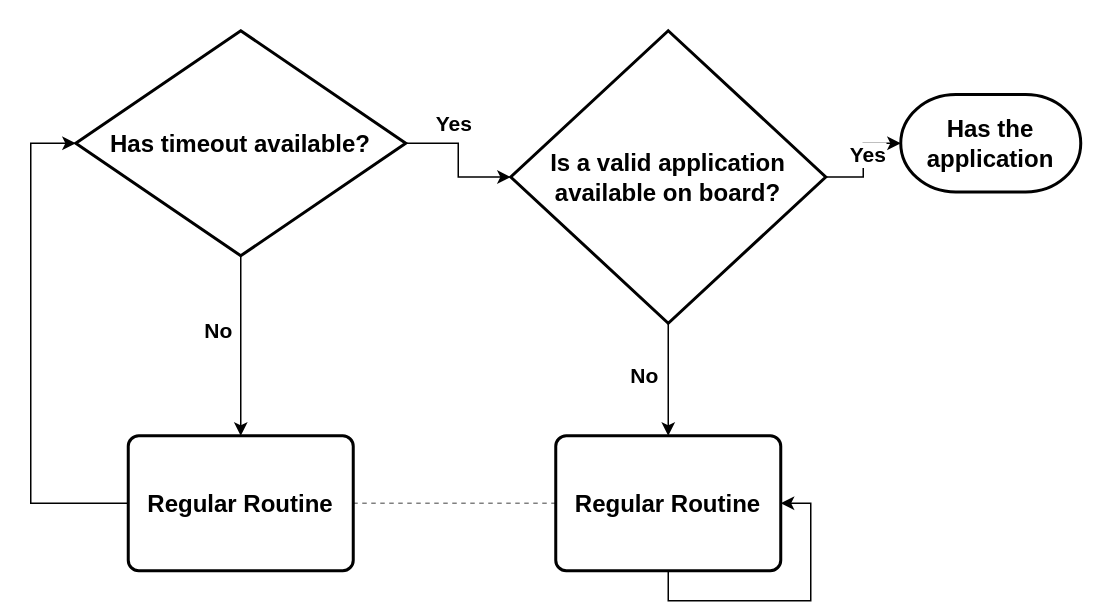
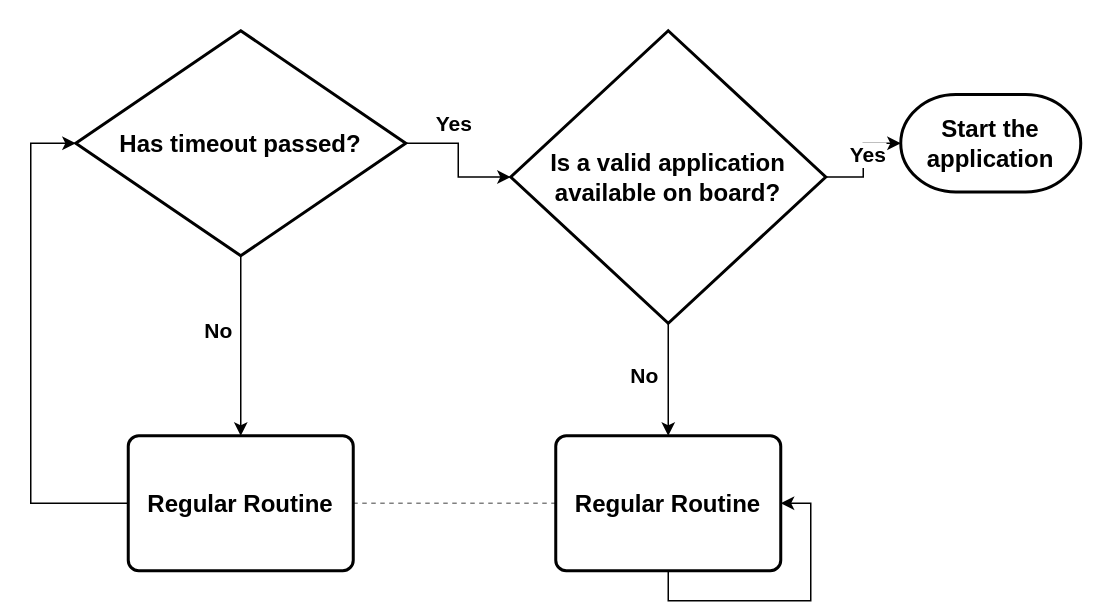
  <mxCell id="0" />
  <mxCell id="1" parent="0" />
  <mxCell id="2" style="edgeStyle=orthogonalEdgeStyle;rounded=0;orthogonalLoop=1;jettySize=auto;html=1;exitX=0.5;exitY=1;exitDx=0;exitDy=0;exitPerimeter=0;fontFamily=Helvetica;flowAnimation=0;labelBorderColor=none;" parent="1" source="4" target="6" edge="1"><mxGeometry relative="1" as="geometry" /></mxCell>
  <mxCell id="3" value="&lt;font style=&quot;font-size: 14px;&quot;&gt;No&lt;/font&gt;" style="edgeLabel;html=1;align=center;verticalAlign=middle;resizable=0;points=[];fontStyle=1;spacingLeft=0;spacingRight=30;fontFamily=Helvetica;labelBorderColor=none;" parent="2" vertex="1" connectable="0"><mxGeometry x="-0.189" y="-1" relative="1" as="geometry"><mxPoint as="offset" /></mxGeometry></mxCell>
- <mxCell id="4" value="&lt;b&gt;&lt;font style=&quot;font-size: 16px;&quot;&gt;Has timeout available?&lt;/font&gt;&lt;/b&gt;" style="strokeWidth=2;html=1;shape=mxgraph.flowchart.decision;whiteSpace=wrap;fontFamily=Helvetica;labelBorderColor=none;" parent="1" vertex="1"><mxGeometry x="50" y="20" width="220" height="150" as="geometry" /></mxCell>
+ <mxCell id="4" value="&lt;b&gt;&lt;font style=&quot;font-size: 16px;&quot;&gt;Has timeout passed?&lt;/font&gt;&lt;/b&gt;" style="strokeWidth=2;html=1;shape=mxgraph.flowchart.decision;whiteSpace=wrap;fontFamily=Helvetica;labelBorderColor=none;" parent="1" vertex="1"><mxGeometry x="50" y="20" width="220" height="150" as="geometry" /></mxCell>
  <mxCell id="5" style="edgeStyle=orthogonalEdgeStyle;rounded=0;orthogonalLoop=1;jettySize=auto;html=1;exitX=1;exitY=0.5;exitDx=0;exitDy=0;entryX=0;entryY=0.5;entryDx=0;entryDy=0;endArrow=none;endFill=0;dashed=1;fontFamily=Helvetica;flowAnimation=0;labelBorderColor=none;opacity=50;" parent="1" source="6" target="7" edge="1"><mxGeometry relative="1" as="geometry" /></mxCell>
  <mxCell id="6" value="&lt;font style=&quot;font-size: 16px;&quot;&gt;&lt;b&gt;Regular Routine&lt;/b&gt;&lt;/font&gt;" style="rounded=1;whiteSpace=wrap;html=1;absoluteArcSize=1;arcSize=14;strokeWidth=2;fontFamily=Helvetica;labelBorderColor=none;" parent="1" vertex="1"><mxGeometry x="85" y="290" width="150" height="90" as="geometry" /></mxCell>
  <mxCell id="7" value="&lt;font style=&quot;font-size: 16px;&quot;&gt;&lt;b&gt;Regular Routine&lt;/b&gt;&lt;/font&gt;" style="rounded=1;whiteSpace=wrap;html=1;absoluteArcSize=1;arcSize=14;strokeWidth=2;fontFamily=Helvetica;glass=0;labelBorderColor=none;" parent="1" vertex="1"><mxGeometry x="370" y="290" width="150" height="90" as="geometry" /></mxCell>
  <mxCell id="8" style="edgeStyle=orthogonalEdgeStyle;rounded=0;orthogonalLoop=1;jettySize=auto;html=1;exitX=0.5;exitY=1;exitDx=0;exitDy=0;exitPerimeter=0;entryX=0.5;entryY=0;entryDx=0;entryDy=0;fontFamily=Helvetica;flowAnimation=0;labelBorderColor=none;" parent="1" source="10" target="7" edge="1"><mxGeometry relative="1" as="geometry" /></mxCell>
  <mxCell id="9" value="&lt;b&gt;&lt;font style=&quot;font-size: 14px;&quot;&gt;No&lt;/font&gt;&lt;/b&gt;" style="edgeLabel;html=1;align=center;verticalAlign=middle;resizable=0;points=[];spacingRight=30;spacing=0;fontFamily=Helvetica;labelBorderColor=none;" parent="8" vertex="1" connectable="0"><mxGeometry x="-0.089" y="-2" relative="1" as="geometry"><mxPoint as="offset" /></mxGeometry></mxCell>
  <mxCell id="10" value="&lt;b&gt;&lt;font style=&quot;font-size: 16px;&quot;&gt;Is a valid application available on board?&lt;/font&gt;&lt;/b&gt;" style="strokeWidth=2;html=1;shape=mxgraph.flowchart.decision;whiteSpace=wrap;fontFamily=Helvetica;labelBorderColor=none;" parent="1" vertex="1"><mxGeometry x="340" y="20" width="210" height="195" as="geometry" /></mxCell>
  <mxCell id="11" style="edgeStyle=orthogonalEdgeStyle;rounded=0;orthogonalLoop=1;jettySize=auto;html=1;exitX=1;exitY=0.5;exitDx=0;exitDy=0;exitPerimeter=0;entryX=0;entryY=0.5;entryDx=0;entryDy=0;entryPerimeter=0;fontFamily=Helvetica;flowAnimation=0;labelBorderColor=none;" parent="1" source="4" target="10" edge="1"><mxGeometry relative="1" as="geometry" /></mxCell>
  <mxCell id="12" value="&lt;font style=&quot;font-size: 14px;&quot;&gt;&lt;b&gt;Yes&lt;/b&gt;&lt;/font&gt;" style="edgeLabel;html=1;align=center;verticalAlign=bottom;resizable=0;points=[];spacing=4;fontFamily=Helvetica;labelBorderColor=none;" parent="11" vertex="1" connectable="0"><mxGeometry x="-0.324" y="1" relative="1" as="geometry"><mxPoint as="offset" /></mxGeometry></mxCell>
- <mxCell id="13" value="&lt;font style=&quot;font-size: 16px;&quot;&gt;&lt;b&gt;Has the application&lt;/b&gt;&lt;/font&gt;" style="strokeWidth=2;html=1;shape=mxgraph.flowchart.terminator;whiteSpace=wrap;fontFamily=Helvetica;labelBorderColor=none;" parent="1" vertex="1"><mxGeometry x="600" y="62.5" width="120" height="65" as="geometry" /></mxCell>
+ <mxCell id="13" value="&lt;font style=&quot;font-size: 16px;&quot;&gt;&lt;b&gt;Start the application&lt;/b&gt;&lt;/font&gt;" style="strokeWidth=2;html=1;shape=mxgraph.flowchart.terminator;whiteSpace=wrap;fontFamily=Helvetica;labelBorderColor=none;" parent="1" vertex="1"><mxGeometry x="600" y="62.5" width="120" height="65" as="geometry" /></mxCell>
  <mxCell id="14" style="edgeStyle=orthogonalEdgeStyle;rounded=0;orthogonalLoop=1;jettySize=auto;html=1;exitX=0;exitY=0.5;exitDx=0;exitDy=0;entryX=0;entryY=0.5;entryDx=0;entryDy=0;entryPerimeter=0;fontFamily=Helvetica;shadow=0;flowAnimation=0;labelBorderColor=none;" parent="1" source="6" target="4" edge="1"><mxGeometry relative="1" as="geometry"><Array as="points"><mxPoint x="20" y="335" /><mxPoint x="20" y="95" /></Array></mxGeometry></mxCell>
  <mxCell id="15" style="edgeStyle=orthogonalEdgeStyle;rounded=0;orthogonalLoop=1;jettySize=auto;html=1;exitX=0.5;exitY=1;exitDx=0;exitDy=0;entryX=1;entryY=0.5;entryDx=0;entryDy=0;fontFamily=Helvetica;flowAnimation=0;labelBorderColor=none;" parent="1" source="7" target="7" edge="1"><mxGeometry relative="1" as="geometry" /></mxCell>
  <mxCell id="16" style="edgeStyle=orthogonalEdgeStyle;rounded=0;orthogonalLoop=1;jettySize=auto;html=1;exitX=1;exitY=0.5;exitDx=0;exitDy=0;exitPerimeter=0;entryX=0;entryY=0.5;entryDx=0;entryDy=0;entryPerimeter=0;fontFamily=Helvetica;flowAnimation=0;labelBorderColor=none;" parent="1" source="10" target="13" edge="1"><mxGeometry relative="1" as="geometry" /></mxCell>
  <mxCell id="17" value="&lt;font style=&quot;font-size: 14px;&quot;&gt;&lt;b&gt;Yes&lt;/b&gt;&lt;/font&gt;" style="edgeLabel;html=1;align=center;verticalAlign=bottom;resizable=0;points=[];labelPosition=center;verticalLabelPosition=top;spacing=6;fontFamily=Helvetica;labelBorderColor=none;" parent="16" vertex="1" connectable="0"><mxGeometry x="-0.283" y="-2" relative="1" as="geometry"><mxPoint as="offset" /></mxGeometry></mxCell>
